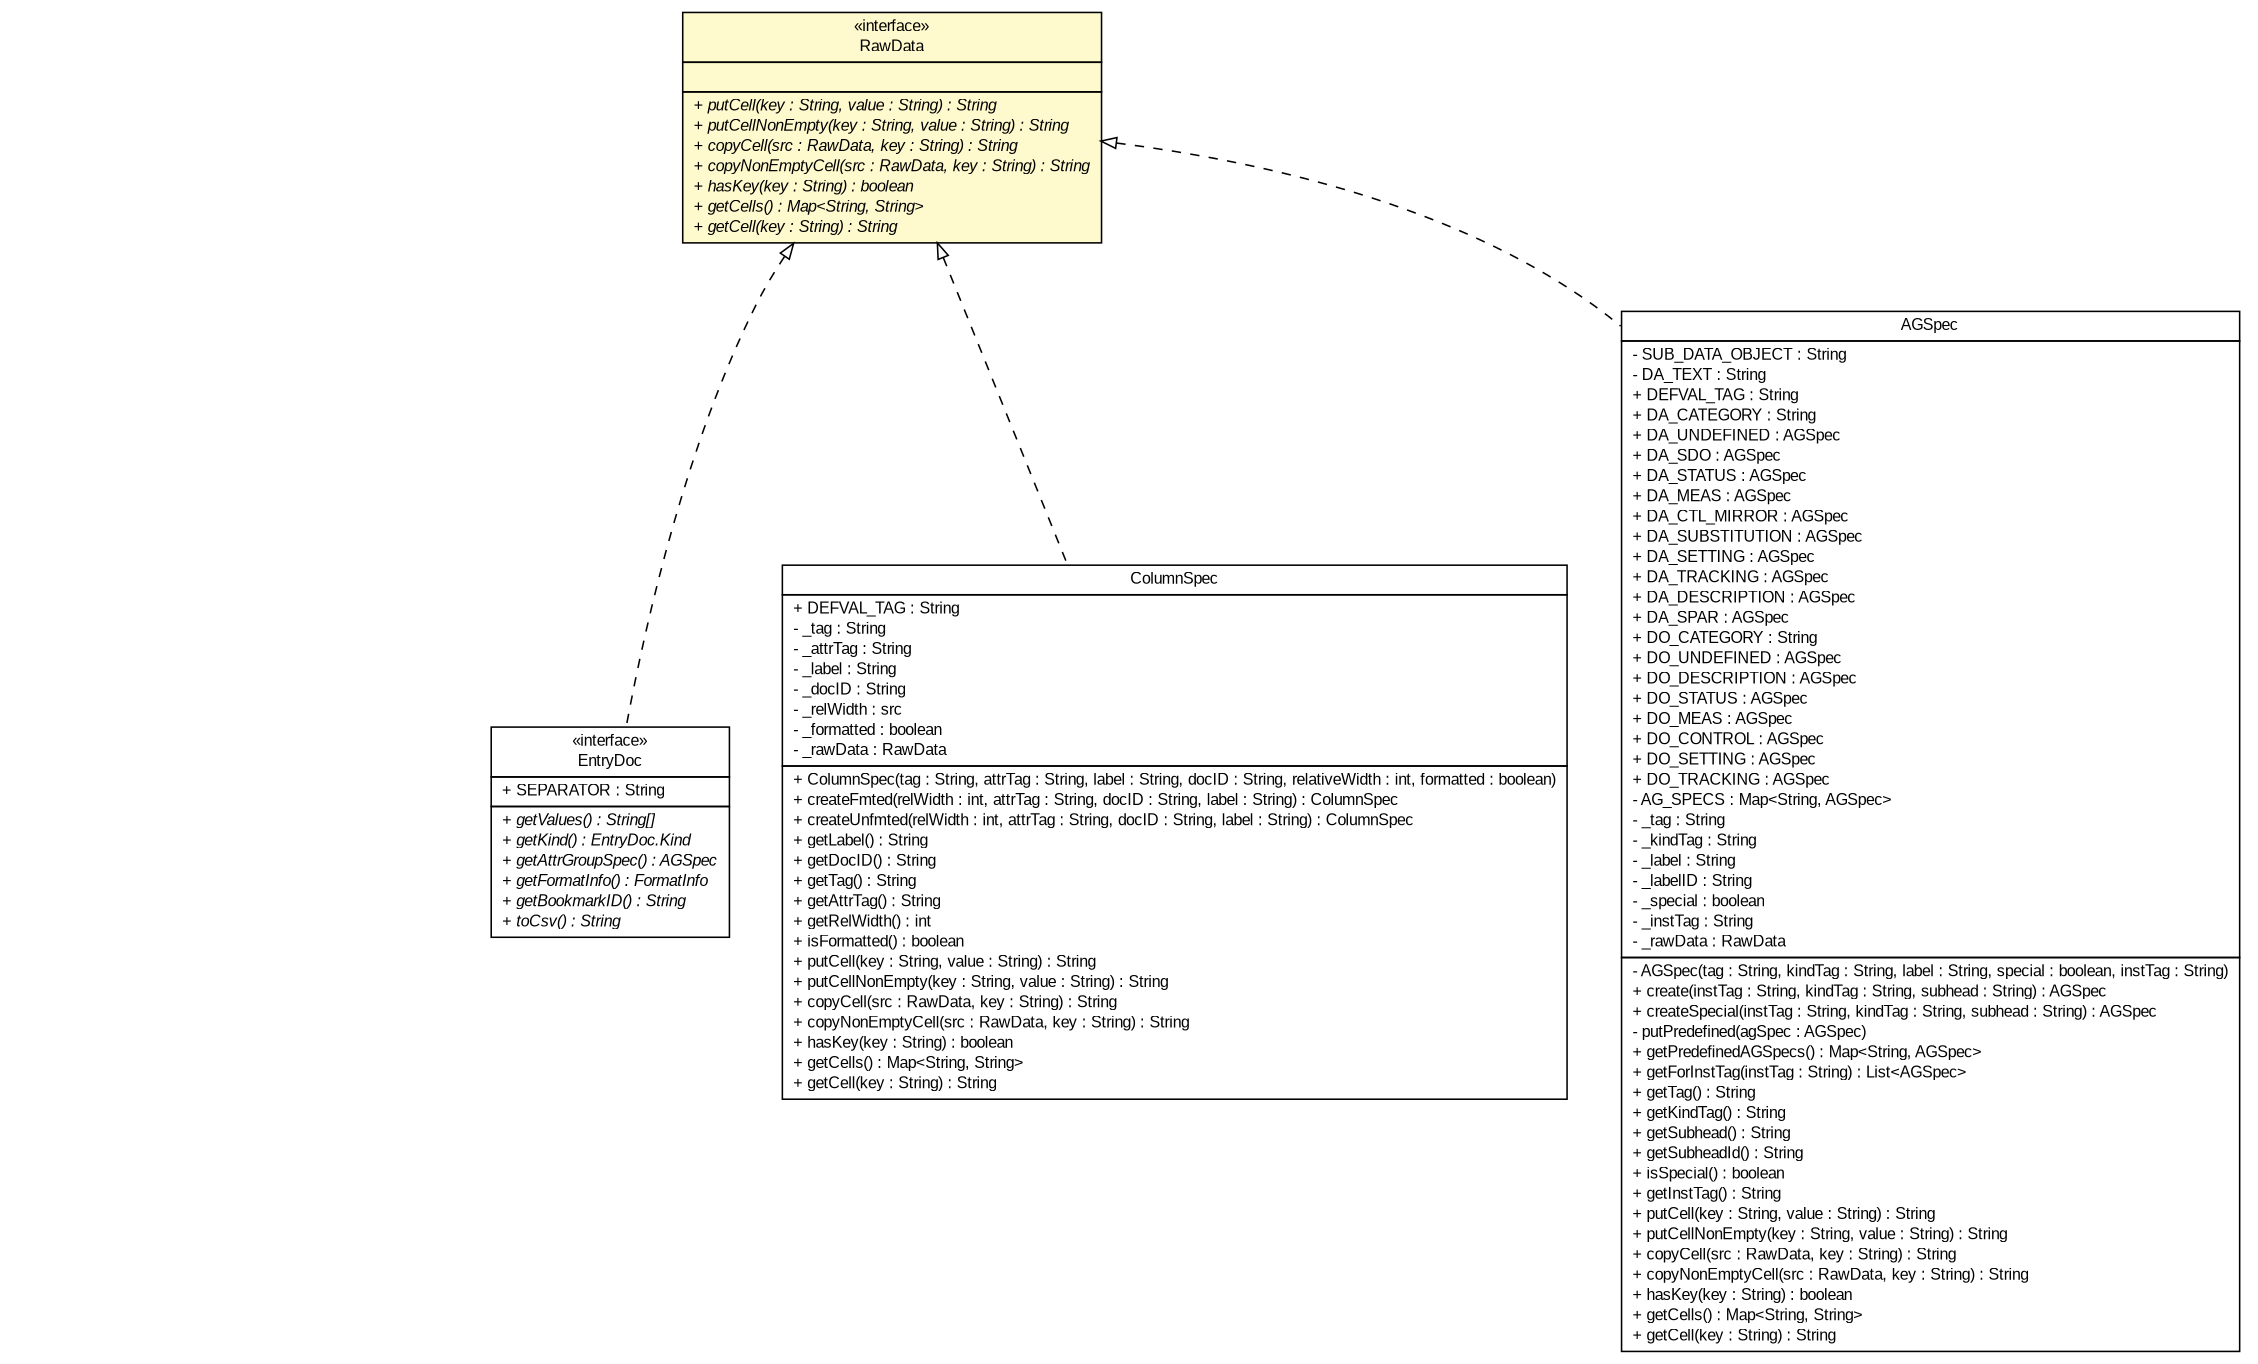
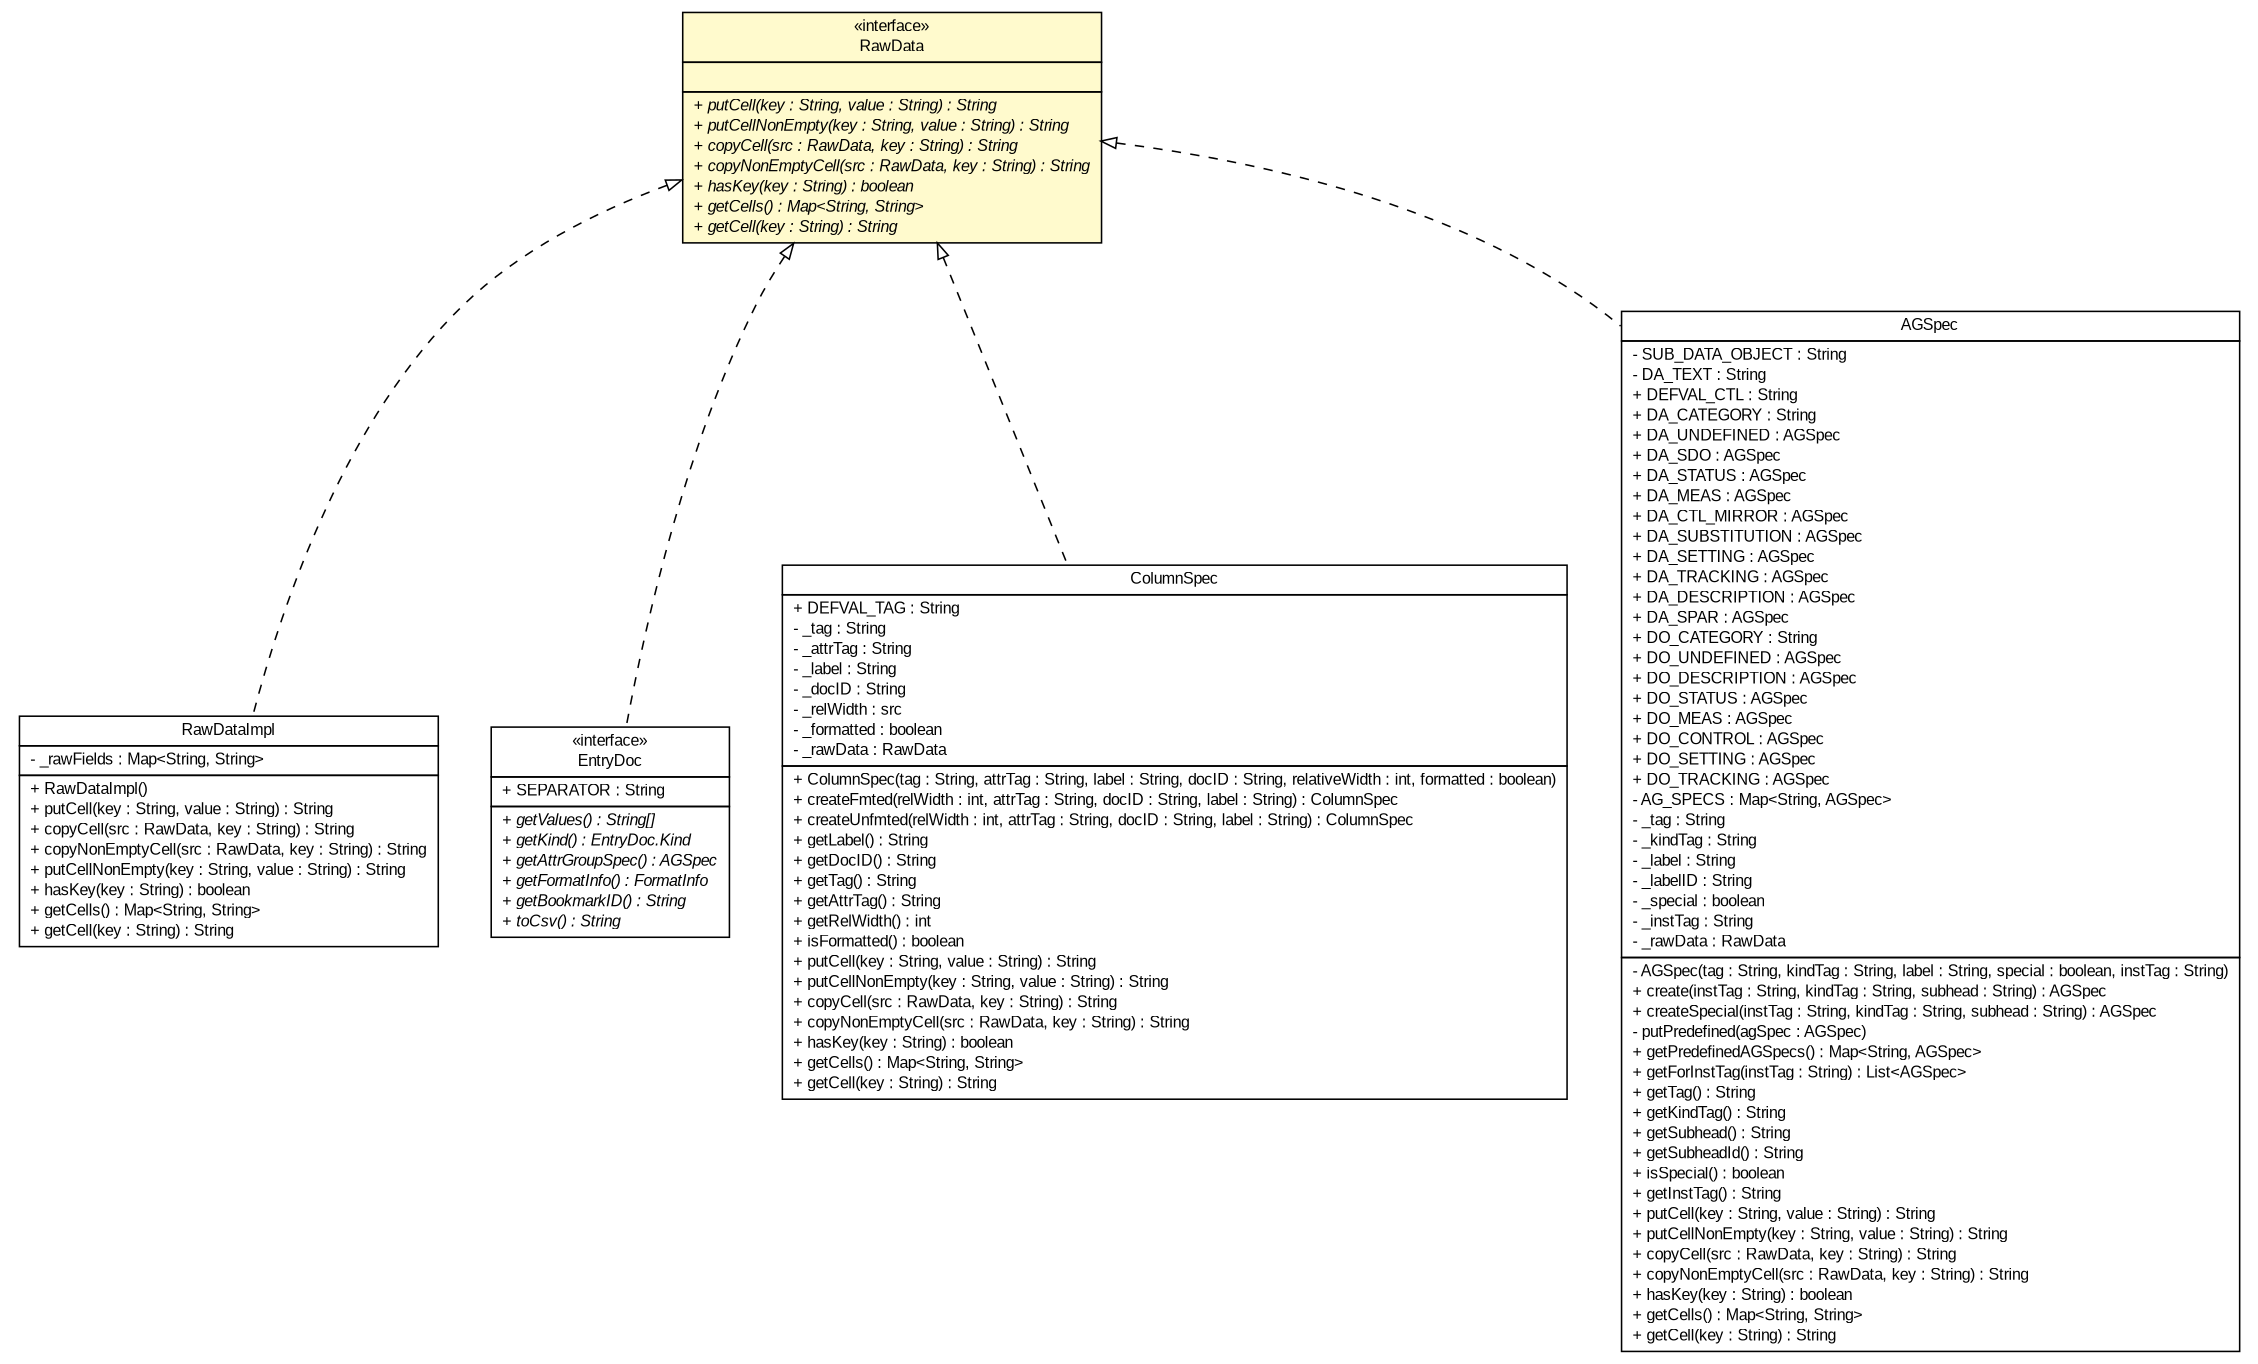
  digraph {
    nodesep=0.25
    ranksep=0.5
    node [fontcolor=black fontname=arial fontsize=10.0 shape=plaintext]
    edge [arrowtail=empty dir=back fontname=arial fontsize=10 headport=p labelfontname=arial labelfontsize=10 style=dashed tailport=p]
+   n1 [label=<<table title="org.tanjakostic.jcleancim.docgen.collector.RawDataImpl" border="0" cellborder="1" cellspacing="0" cellpadding="2" port="p" href="./RawDataImpl.html"> 		<tr><td><table border="0" cellspacing="0" cellpadding="1"> <tr><td align="center" balign="center"> RawDataImpl </td></tr> 		</table></td></tr> 		<tr><td><table border="0" cellspacing="0" cellpadding="1"> <tr><td align="left" balign="left"> - _rawFields : Map&lt;String, String&gt; </td></tr> 		</table></td></tr> 		<tr><td><table border="0" cellspacing="0" cellpadding="1"> <tr><td align="left" balign="left"> + RawDataImpl() </td></tr> <tr><td align="left" balign="left"> + putCell(key : String, value : String) : String </td></tr> <tr><td align="left" balign="left"> + copyCell(src : RawData, key : String) : String </td></tr> <tr><td align="left" balign="left"> + copyNonEmptyCell(src : RawData, key : String) : String </td></tr> <tr><td align="left" balign="left"> + putCellNonEmpty(key : String, value : String) : String </td></tr> <tr><td align="left" balign="left"> + hasKey(key : String) : boolean </td></tr> <tr><td align="left" balign="left"> + getCells() : Map&lt;String, String&gt; </td></tr> <tr><td align="left" balign="left"> + getCell(key : String) : String </td></tr> 		</table></td></tr> 		</table>>]
    n2 [label=<<table title="org.tanjakostic.jcleancim.docgen.collector.RawData" border="0" cellborder="1" cellspacing="0" cellpadding="2" port="p" bgcolor="lemonChiffon" href="./RawData.html"> 		<tr><td><table border="0" cellspacing="0" cellpadding="1"> <tr><td align="center" balign="center"> &#171;interface&#187; </td></tr> <tr><td align="center" balign="center"> RawData </td></tr> 		</table></td></tr> 		<tr><td><table border="0" cellspacing="0" cellpadding="1"> <tr><td align="left" balign="left">  </td></tr> 		</table></td></tr> 		<tr><td><table border="0" cellspacing="0" cellpadding="1"> <tr><td align="left" balign="left"><font face="Arial Italic" point-size="10.0"> + putCell(key : String, value : String) : String </font></td></tr> <tr><td align="left" balign="left"><font face="Arial Italic" point-size="10.0"> + putCellNonEmpty(key : String, value : String) : String </font></td></tr> <tr><td align="left" balign="left"><font face="Arial Italic" point-size="10.0"> + copyCell(src : RawData, key : String) : String </font></td></tr> <tr><td align="left" balign="left"><font face="Arial Italic" point-size="10.0"> + copyNonEmptyCell(src : RawData, key : String) : String </font></td></tr> <tr><td align="left" balign="left"><font face="Arial Italic" point-size="10.0"> + hasKey(key : String) : boolean </font></td></tr> <tr><td align="left" balign="left"><font face="Arial Italic" point-size="10.0"> + getCells() : Map&lt;String, String&gt; </font></td></tr> <tr><td align="left" balign="left"><font face="Arial Italic" point-size="10.0"> + getCell(key : String) : String </font></td></tr> 		</table></td></tr> 		</table>>]
    n3 [label=<<table title="org.tanjakostic.jcleancim.docgen.collector.EntryDoc" border="0" cellborder="1" cellspacing="0" cellpadding="2" port="p" href="./EntryDoc.html"> 		<tr><td><table border="0" cellspacing="0" cellpadding="1"> <tr><td align="center" balign="center"> &#171;interface&#187; </td></tr> <tr><td align="center" balign="center"> EntryDoc </td></tr> 		</table></td></tr> 		<tr><td><table border="0" cellspacing="0" cellpadding="1"> <tr><td align="left" balign="left"> + SEPARATOR : String </td></tr> 		</table></td></tr> 		<tr><td><table border="0" cellspacing="0" cellpadding="1"> <tr><td align="left" balign="left"><font face="Arial Italic" point-size="10.0"> + getValues() : String[] </font></td></tr> <tr><td align="left" balign="left"><font face="Arial Italic" point-size="10.0"> + getKind() : EntryDoc.Kind </font></td></tr> <tr><td align="left" balign="left"><font face="Arial Italic" point-size="10.0"> + getAttrGroupSpec() : AGSpec </font></td></tr> <tr><td align="left" balign="left"><font face="Arial Italic" point-size="10.0"> + getFormatInfo() : FormatInfo </font></td></tr> <tr><td align="left" balign="left"><font face="Arial Italic" point-size="10.0"> + getBookmarkID() : String </font></td></tr> <tr><td align="left" balign="left"><font face="Arial Italic" point-size="10.0"> + toCsv() : String </font></td></tr> 		</table></td></tr> 		</table>>]
    n4 [label=<<table title="org.tanjakostic.jcleancim.docgen.collector.ColumnSpec" border="0" cellborder="1" cellspacing="0" cellpadding="2" port="p" href="./ColumnSpec.html"> 		<tr><td><table border="0" cellspacing="0" cellpadding="1"> <tr><td align="center" balign="center"> ColumnSpec </td></tr> 		</table></td></tr> 		<tr><td><table border="0" cellspacing="0" cellpadding="1"> <tr><td align="left" balign="left"> + DEFVAL_TAG : String </td></tr> <tr><td align="left" balign="left"> - _tag : String </td></tr> <tr><td align="left" balign="left"> - _attrTag : String </td></tr> <tr><td align="left" balign="left"> - _label : String </td></tr> <tr><td align="left" balign="left"> - _docID : String </td></tr> <tr><td align="left" balign="left"> - _relWidth : src </td></tr> <tr><td align="left" balign="left"> - _formatted : boolean </td></tr> <tr><td align="left" balign="left"> - _rawData : RawData </td></tr> 		</table></td></tr> 		<tr><td><table border="0" cellspacing="0" cellpadding="1"> <tr><td align="left" balign="left"> + ColumnSpec(tag : String, attrTag : String, label : String, docID : String, relativeWidth : int, formatted : boolean) </td></tr> <tr><td align="left" balign="left"> + createFmted(relWidth : int, attrTag : String, docID : String, label : String) : ColumnSpec </td></tr> <tr><td align="left" balign="left"> + createUnfmted(relWidth : int, attrTag : String, docID : String, label : String) : ColumnSpec </td></tr> <tr><td align="left" balign="left"> + getLabel() : String </td></tr> <tr><td align="left" balign="left"> + getDocID() : String </td></tr> <tr><td align="left" balign="left"> + getTag() : String </td></tr> <tr><td align="left" balign="left"> + getAttrTag() : String </td></tr> <tr><td align="left" balign="left"> + getRelWidth() : int </td></tr> <tr><td align="left" balign="left"> + isFormatted() : boolean </td></tr> <tr><td align="left" balign="left"> + putCell(key : String, value : String) : String </td></tr> <tr><td align="left" balign="left"> + putCellNonEmpty(key : String, value : String) : String </td></tr> <tr><td align="left" balign="left"> + copyCell(src : RawData, key : String) : String </td></tr> <tr><td align="left" balign="left"> + copyNonEmptyCell(src : RawData, key : String) : String </td></tr> <tr><td align="left" balign="left"> + hasKey(key : String) : boolean </td></tr> <tr><td align="left" balign="left"> + getCells() : Map&lt;String, String&gt; </td></tr> <tr><td align="left" balign="left"> + getCell(key : String) : String </td></tr> 		</table></td></tr> 		</table>>]
-   n5 [label=<<table title="org.tanjakostic.jcleancim.docgen.collector.AGSpec" border="0" cellborder="1" cellspacing="0" cellpadding="2" port="p" href="./AGSpec.html"> 		<tr><td><table border="0" cellspacing="0" cellpadding="1"> <tr><td align="center" balign="center"> AGSpec </td></tr> 		</table></td></tr> 		<tr><td><table border="0" cellspacing="0" cellpadding="1"> <tr><td align="left" balign="left"> - SUB_DATA_OBJECT : String </td></tr> <tr><td align="left" balign="left"> - DA_TEXT : String </td></tr> <tr><td align="left" balign="left"> + DEFVAL_TAG : String </td></tr> <tr><td align="left" balign="left"> + DA_CATEGORY : String </td></tr> <tr><td align="left" balign="left"> + DA_UNDEFINED : AGSpec </td></tr> <tr><td align="left" balign="left"> + DA_SDO : AGSpec </td></tr> <tr><td align="left" balign="left"> + DA_STATUS : AGSpec </td></tr> <tr><td align="left" balign="left"> + DA_MEAS : AGSpec </td></tr> <tr><td align="left" balign="left"> + DA_CTL_MIRROR : AGSpec </td></tr> <tr><td align="left" balign="left"> + DA_SUBSTITUTION : AGSpec </td></tr> <tr><td align="left" balign="left"> + DA_SETTING : AGSpec </td></tr> <tr><td align="left" balign="left"> + DA_TRACKING : AGSpec </td></tr> <tr><td align="left" balign="left"> + DA_DESCRIPTION : AGSpec </td></tr> <tr><td align="left" balign="left"> + DA_SPAR : AGSpec </td></tr> <tr><td align="left" balign="left"> + DO_CATEGORY : String </td></tr> <tr><td align="left" balign="left"> + DO_UNDEFINED : AGSpec </td></tr> <tr><td align="left" balign="left"> + DO_DESCRIPTION : AGSpec </td></tr> <tr><td align="left" balign="left"> + DO_STATUS : AGSpec </td></tr> <tr><td align="left" balign="left"> + DO_MEAS : AGSpec </td></tr> <tr><td align="left" balign="left"> + DO_CONTROL : AGSpec </td></tr> <tr><td align="left" balign="left"> + DO_SETTING : AGSpec </td></tr> <tr><td align="left" balign="left"> + DO_TRACKING : AGSpec </td></tr> <tr><td align="left" balign="left"> - AG_SPECS : Map&lt;String, AGSpec&gt; </td></tr> <tr><td align="left" balign="left"> - _tag : String </td></tr> <tr><td align="left" balign="left"> - _kindTag : String </td></tr> <tr><td align="left" balign="left"> - _label : String </td></tr> <tr><td align="left" balign="left"> - _labelID : String </td></tr> <tr><td align="left" balign="left"> - _special : boolean </td></tr> <tr><td align="left" balign="left"> - _instTag : String </td></tr> <tr><td align="left" balign="left"> - _rawData : RawData </td></tr> 		</table></td></tr> 		<tr><td><table border="0" cellspacing="0" cellpadding="1"> <tr><td align="left" balign="left"> - AGSpec(tag : String, kindTag : String, label : String, special : boolean, instTag : String) </td></tr> <tr><td align="left" balign="left"> + create(instTag : String, kindTag : String, subhead : String) : AGSpec </td></tr> <tr><td align="left" balign="left"> + createSpecial(instTag : String, kindTag : String, subhead : String) : AGSpec </td></tr> <tr><td align="left" balign="left"> - putPredefined(agSpec : AGSpec) </td></tr> <tr><td align="left" balign="left"> + getPredefinedAGSpecs() : Map&lt;String, AGSpec&gt; </td></tr> <tr><td align="left" balign="left"> + getForInstTag(instTag : String) : List&lt;AGSpec&gt; </td></tr> <tr><td align="left" balign="left"> + getTag() : String </td></tr> <tr><td align="left" balign="left"> + getKindTag() : String </td></tr> <tr><td align="left" balign="left"> + getSubhead() : String </td></tr> <tr><td align="left" balign="left"> + getSubheadId() : String </td></tr> <tr><td align="left" balign="left"> + isSpecial() : boolean </td></tr> <tr><td align="left" balign="left"> + getInstTag() : String </td></tr> <tr><td align="left" balign="left"> + putCell(key : String, value : String) : String </td></tr> <tr><td align="left" balign="left"> + putCellNonEmpty(key : String, value : String) : String </td></tr> <tr><td align="left" balign="left"> + copyCell(src : RawData, key : String) : String </td></tr> <tr><td align="left" balign="left"> + copyNonEmptyCell(src : RawData, key : String) : String </td></tr> <tr><td align="left" balign="left"> + hasKey(key : String) : boolean </td></tr> <tr><td align="left" balign="left"> + getCells() : Map&lt;String, String&gt; </td></tr> <tr><td align="left" balign="left"> + getCell(key : String) : String </td></tr> 		</table></td></tr> 		</table>>]
+   n5 [label=<<table title="org.tanjakostic.jcleancim.docgen.collector.AGSpec" border="0" cellborder="1" cellspacing="0" cellpadding="2" port="p" href="./AGSpec.html"> 		<tr><td><table border="0" cellspacing="0" cellpadding="1"> <tr><td align="center" balign="center"> AGSpec </td></tr> 		</table></td></tr> 		<tr><td><table border="0" cellspacing="0" cellpadding="1"> <tr><td align="left" balign="left"> - SUB_DATA_OBJECT : String </td></tr> <tr><td align="left" balign="left"> - DA_TEXT : String </td></tr> <tr><td align="left" balign="left"> + DEFVAL_CTL : String </td></tr> <tr><td align="left" balign="left"> + DA_CATEGORY : String </td></tr> <tr><td align="left" balign="left"> + DA_UNDEFINED : AGSpec </td></tr> <tr><td align="left" balign="left"> + DA_SDO : AGSpec </td></tr> <tr><td align="left" balign="left"> + DA_STATUS : AGSpec </td></tr> <tr><td align="left" balign="left"> + DA_MEAS : AGSpec </td></tr> <tr><td align="left" balign="left"> + DA_CTL_MIRROR : AGSpec </td></tr> <tr><td align="left" balign="left"> + DA_SUBSTITUTION : AGSpec </td></tr> <tr><td align="left" balign="left"> + DA_SETTING : AGSpec </td></tr> <tr><td align="left" balign="left"> + DA_TRACKING : AGSpec </td></tr> <tr><td align="left" balign="left"> + DA_DESCRIPTION : AGSpec </td></tr> <tr><td align="left" balign="left"> + DA_SPAR : AGSpec </td></tr> <tr><td align="left" balign="left"> + DO_CATEGORY : String </td></tr> <tr><td align="left" balign="left"> + DO_UNDEFINED : AGSpec </td></tr> <tr><td align="left" balign="left"> + DO_DESCRIPTION : AGSpec </td></tr> <tr><td align="left" balign="left"> + DO_STATUS : AGSpec </td></tr> <tr><td align="left" balign="left"> + DO_MEAS : AGSpec </td></tr> <tr><td align="left" balign="left"> + DO_CONTROL : AGSpec </td></tr> <tr><td align="left" balign="left"> + DO_SETTING : AGSpec </td></tr> <tr><td align="left" balign="left"> + DO_TRACKING : AGSpec </td></tr> <tr><td align="left" balign="left"> - AG_SPECS : Map&lt;String, AGSpec&gt; </td></tr> <tr><td align="left" balign="left"> - _tag : String </td></tr> <tr><td align="left" balign="left"> - _kindTag : String </td></tr> <tr><td align="left" balign="left"> - _label : String </td></tr> <tr><td align="left" balign="left"> - _labelID : String </td></tr> <tr><td align="left" balign="left"> - _special : boolean </td></tr> <tr><td align="left" balign="left"> - _instTag : String </td></tr> <tr><td align="left" balign="left"> - _rawData : RawData </td></tr> 		</table></td></tr> 		<tr><td><table border="0" cellspacing="0" cellpadding="1"> <tr><td align="left" balign="left"> - AGSpec(tag : String, kindTag : String, label : String, special : boolean, instTag : String) </td></tr> <tr><td align="left" balign="left"> + create(instTag : String, kindTag : String, subhead : String) : AGSpec </td></tr> <tr><td align="left" balign="left"> + createSpecial(instTag : String, kindTag : String, subhead : String) : AGSpec </td></tr> <tr><td align="left" balign="left"> - putPredefined(agSpec : AGSpec) </td></tr> <tr><td align="left" balign="left"> + getPredefinedAGSpecs() : Map&lt;String, AGSpec&gt; </td></tr> <tr><td align="left" balign="left"> + getForInstTag(instTag : String) : List&lt;AGSpec&gt; </td></tr> <tr><td align="left" balign="left"> + getTag() : String </td></tr> <tr><td align="left" balign="left"> + getKindTag() : String </td></tr> <tr><td align="left" balign="left"> + getSubhead() : String </td></tr> <tr><td align="left" balign="left"> + getSubheadId() : String </td></tr> <tr><td align="left" balign="left"> + isSpecial() : boolean </td></tr> <tr><td align="left" balign="left"> + getInstTag() : String </td></tr> <tr><td align="left" balign="left"> + putCell(key : String, value : String) : String </td></tr> <tr><td align="left" balign="left"> + putCellNonEmpty(key : String, value : String) : String </td></tr> <tr><td align="left" balign="left"> + copyCell(src : RawData, key : String) : String </td></tr> <tr><td align="left" balign="left"> + copyNonEmptyCell(src : RawData, key : String) : String </td></tr> <tr><td align="left" balign="left"> + hasKey(key : String) : boolean </td></tr> <tr><td align="left" balign="left"> + getCells() : Map&lt;String, String&gt; </td></tr> <tr><td align="left" balign="left"> + getCell(key : String) : String </td></tr> 		</table></td></tr> 		</table>>]
+   n2 -> n1
    n2 -> n3
    n2 -> n4
    n2 -> n5
  }
